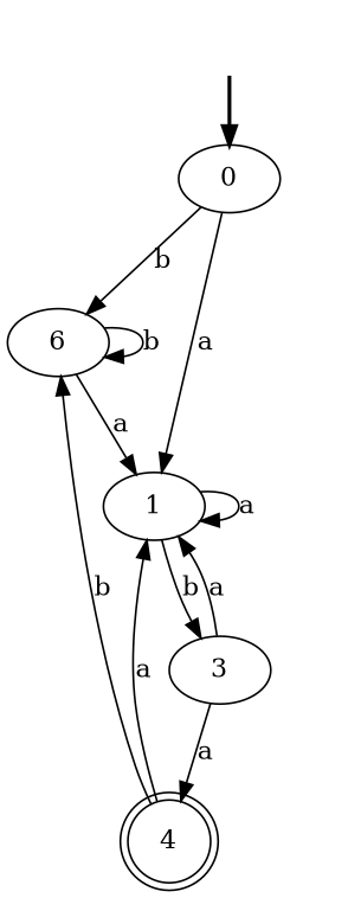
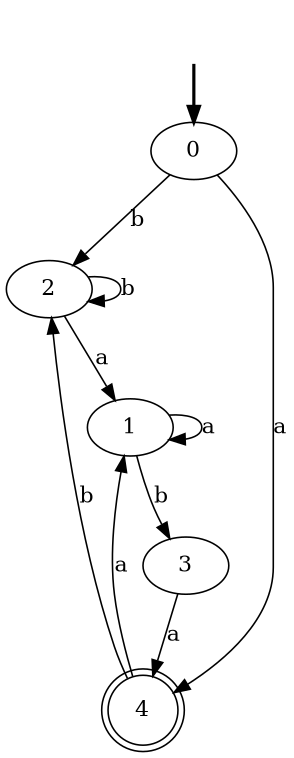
  digraph {
    fake [style=invisible]
    0 [root=true]
-   2 [label=6]
+   2
    1
    3
    4 [shape=doublecircle]
    fake -> 0 [style=bold]
    0 -> 2 [label=b]
-   0 -> 1 [label=a]
+   0 -> 4 [label=a]
    2 -> 2 [label=b]
    2 -> 1 [label=a]
    1 -> 1 [label=a]
    1 -> 3 [label=b]
-   3 -> 1 [label=a]
    3 -> 4 [label=a]
    4 -> 2 [label=b]
    4 -> 1 [label=a]
  }
